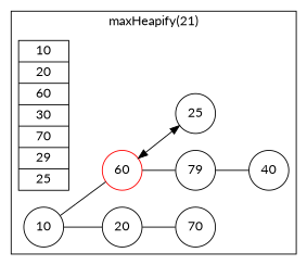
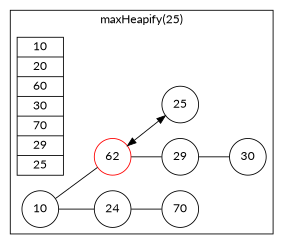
  digraph {
    fontname=Lato
    rankdir=LR
    node [fontname=Lato shape=circle]
    edge [arrowhead=none fontname=Lato]
    n1 [label="10|20|60|30|70|29|25" shape=record]
    10
-   20
-   60 [color=red]
-   30 [label=40]
+   20 [label=24]
+   60 [color=red label=62]
+   30
    70
-   29 [label=79]
+   29
    25 [color=black]
    subgraph cluster_1 {
-     label="maxHeapify(21)"
+     label="maxHeapify(25)"
      n1
      10
      20
      60
      30
      70
      29
      25
    }
    10 -> 20
    10 -> 60
    20 -> 70
    60 -> 29
    60 -> 25 [arrowhead=normal dir=both]
    29 -> 30
  }
